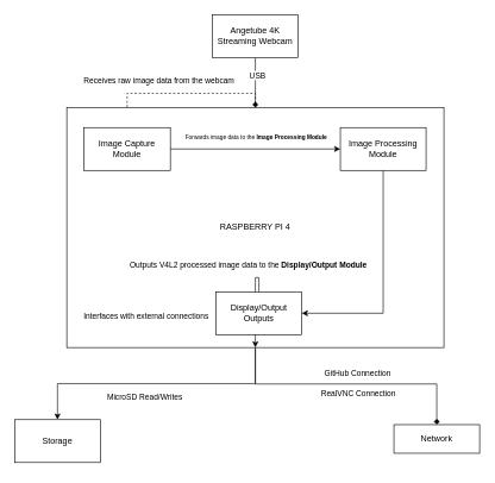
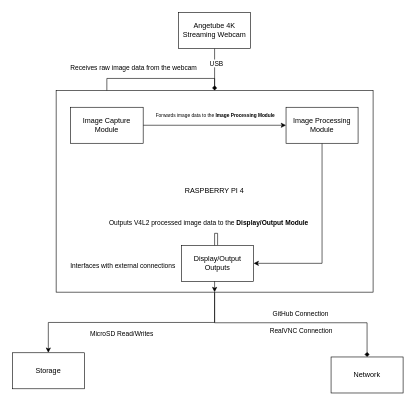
  <mxCell id="0" />
  <mxCell id="1" parent="0" />
  <mxCell id="2" style="edgeStyle=orthogonalEdgeStyle;rounded=0;orthogonalLoop=1;jettySize=auto;html=1;exitX=0.5;exitY=1;exitDx=0;exitDy=0;entryX=0.5;entryY=0;entryDx=0;entryDy=0;endArrow=diamond;" parent="1" source="4" target="12" edge="1"><mxGeometry relative="1" as="geometry" /></mxCell>
  <mxCell id="3" value="USB" style="edgeLabel;html=1;align=center;verticalAlign=middle;resizable=0;points=[];" parent="2" vertex="1" connectable="0"><mxGeometry x="-0.302" y="2" relative="1" as="geometry"><mxPoint as="offset" /></mxGeometry></mxCell>
  <mxCell id="4" value="Angetube 4K Streaming Webcam" style="whiteSpace=wrap;html=1;" parent="1" vertex="1"><mxGeometry x="297" y="20" width="120" height="60" as="geometry" /></mxCell>
  <mxCell id="5" style="edgeStyle=orthogonalEdgeStyle;rounded=0;orthogonalLoop=1;jettySize=auto;html=1;exitX=0.5;exitY=1;exitDx=0;exitDy=0;entryX=0.5;entryY=0;entryDx=0;entryDy=0;" parent="1" source="12" target="13" edge="1"><mxGeometry relative="1" as="geometry" /></mxCell>
  <mxCell id="6" value="MicroSD Read/Writes" style="edgeLabel;html=1;align=center;verticalAlign=middle;resizable=0;points=[];" parent="5" vertex="1" connectable="0"><mxGeometry x="0.131" y="2" relative="1" as="geometry"><mxPoint x="8" y="16" as="offset" /></mxGeometry></mxCell>
  <mxCell id="7" style="edgeStyle=orthogonalEdgeStyle;rounded=0;orthogonalLoop=1;jettySize=auto;html=1;exitX=0.5;exitY=1;exitDx=0;exitDy=0;entryX=0.5;entryY=0;entryDx=0;entryDy=0;endArrow=diamond;" parent="1" source="12" target="23" edge="1"><mxGeometry relative="1" as="geometry"><Array as="points"><mxPoint x="357" y="537" /><mxPoint x="611" y="537" /></Array></mxGeometry></mxCell>
  <mxCell id="8" value="RealVNC Connection" style="edgeLabel;html=1;align=center;verticalAlign=middle;resizable=0;points=[];" parent="7" vertex="1" connectable="0"><mxGeometry x="0.258" relative="1" as="geometry"><mxPoint x="-34" y="13" as="offset" /></mxGeometry></mxCell>
  <mxCell id="9" value="GitHub Connection" style="edgeLabel;html=1;align=center;verticalAlign=middle;resizable=0;points=[];" parent="7" vertex="1" connectable="0"><mxGeometry x="0.068" y="-1" relative="1" as="geometry"><mxPoint y="-16" as="offset" /></mxGeometry></mxCell>
- <mxCell id="10" style="edgeStyle=orthogonalEdgeStyle;rounded=0;orthogonalLoop=1;jettySize=auto;html=1;exitX=0.5;exitY=0;exitDx=0;exitDy=0;dashed=1;" parent="1" source="12" target="19" edge="1"><mxGeometry relative="1" as="geometry" /></mxCell>
+ <mxCell id="10" style="edgeStyle=orthogonalEdgeStyle;rounded=0;orthogonalLoop=1;jettySize=auto;html=1;exitX=0.5;exitY=0;exitDx=0;exitDy=0;" parent="1" source="12" target="19" edge="1"><mxGeometry relative="1" as="geometry" /></mxCell>
  <mxCell id="11" value="Receives raw image data from the webcam" style="edgeLabel;html=1;align=center;verticalAlign=middle;resizable=0;points=[];" parent="10" vertex="1" connectable="0"><mxGeometry x="-0.049" y="-1" relative="1" as="geometry"><mxPoint x="-38" y="-18" as="offset" /></mxGeometry></mxCell>
  <mxCell id="12" value="RASPBERRY PI 4" style="whiteSpace=wrap;html=1;" parent="1" vertex="1"><mxGeometry x="93" y="150" width="528" height="336" as="geometry" /></mxCell>
  <mxCell id="13" value="Storage" style="whiteSpace=wrap;html=1;" parent="1" vertex="1"><mxGeometry x="20" y="587" width="120" height="60" as="geometry" /></mxCell>
  <mxCell id="14" style="edgeStyle=orthogonalEdgeStyle;rounded=0;orthogonalLoop=1;jettySize=auto;html=1;exitX=0.5;exitY=1;exitDx=0;exitDy=0;entryX=1;entryY=0.5;entryDx=0;entryDy=0;" parent="1" source="16" target="22" edge="1"><mxGeometry relative="1" as="geometry" /></mxCell>
  <mxCell id="15" value="Outputs V4L2 processed image data to the &lt;strong&gt;Display/Output Module&lt;/strong&gt;" style="edgeLabel;html=1;align=center;verticalAlign=middle;resizable=0;points=[];" parent="14" vertex="1" connectable="0"><mxGeometry x="-0.124" y="3" relative="1" as="geometry"><mxPoint x="-193" y="-6" as="offset" /></mxGeometry></mxCell>
  <mxCell id="16" value="Image Processing Module" style="whiteSpace=wrap;html=1;" parent="1" vertex="1"><mxGeometry x="476" y="178" width="120" height="60" as="geometry" /></mxCell>
  <mxCell id="17" style="edgeStyle=orthogonalEdgeStyle;rounded=0;orthogonalLoop=1;jettySize=auto;html=1;exitX=1;exitY=0.5;exitDx=0;exitDy=0;entryX=0;entryY=0.5;entryDx=0;entryDy=0;" parent="1" source="19" target="16" edge="1"><mxGeometry relative="1" as="geometry" /></mxCell>
  <mxCell id="18" value="&lt;font style=&quot;font-size: 8px;&quot;&gt;Forwards image data to the &lt;strong&gt;Image Processing Module&lt;/strong&gt;&lt;/font&gt;" style="edgeLabel;html=1;align=center;verticalAlign=middle;resizable=0;points=[];" parent="17" vertex="1" connectable="0"><mxGeometry x="0.309" y="-3" relative="1" as="geometry"><mxPoint x="-37" y="-21" as="offset" /></mxGeometry></mxCell>
  <mxCell id="19" value="Image Capture Module" style="whiteSpace=wrap;html=1;" parent="1" vertex="1"><mxGeometry x="117" y="178" width="121" height="60" as="geometry" /></mxCell>
  <mxCell id="20" style="edgeStyle=orthogonalEdgeStyle;rounded=0;orthogonalLoop=1;jettySize=auto;html=1;" parent="1" source="22" target="12" edge="1"><mxGeometry relative="1" as="geometry" /></mxCell>
  <mxCell id="21" value="Interfaces with external connections" style="edgeLabel;html=1;align=center;verticalAlign=middle;resizable=0;points=[];" parent="20" vertex="1" connectable="0"><mxGeometry x="-0.834" y="2" relative="1" as="geometry"><mxPoint x="-157" y="43" as="offset" /></mxGeometry></mxCell>
  <mxCell id="22" value="Display/Output Outputs" style="whiteSpace=wrap;html=1;" parent="1" vertex="1"><mxGeometry x="302" y="408" width="120" height="60" as="geometry" /></mxCell>
- <mxCell id="23" value="Network" style="whiteSpace=wrap;html=1;" parent="1" vertex="1"><mxGeometry x="551" y="594" width="120" height="40" as="geometry" /></mxCell>
+ <mxCell id="23" value="Network" style="whiteSpace=wrap;html=1;" parent="1" vertex="1"><mxGeometry x="551" y="594" width="120" height="60" as="geometry" /></mxCell>
